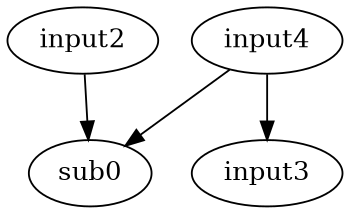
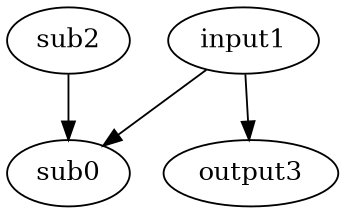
  digraph {
    node [opcode=input argNo=0 argType=value]
    edge [operand=0]
    sub0 [opcode=sub argNo="" argType=""]
-   output3 [opcode=output label=input3]
-   input1 [label=input4]
-   input2 [argNo=1]
+   output3 [opcode=output]
+   input1
+   input2 [argNo=1 label=sub2]
    input1 -> sub0
    input1 -> output3
    input2 -> sub0 [operand=1]
  }
